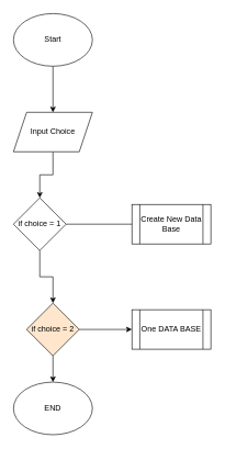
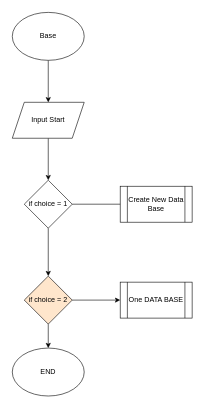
  <mxCell id="0" />
  <mxCell id="1" parent="0" />
  <mxCell id="2" value="Create New Data Base" style="shape=process;whiteSpace=wrap;html=1;backgroundOutline=1;" vertex="1" parent="1"><mxGeometry x="200" y="310" width="120" height="60" as="geometry" /></mxCell>
  <mxCell id="3" value="" style="edgeStyle=orthogonalEdgeStyle;rounded=0;orthogonalLoop=1;jettySize=auto;html=1;entryX=0.5;entryY=0;entryDx=0;entryDy=0;" edge="1" parent="1"><mxGeometry relative="1" as="geometry"><mxPoint x="90" y="40" as="sourcePoint" /><mxPoint x="90" y="70" as="targetPoint" /></mxGeometry></mxCell>
  <mxCell id="4" value="" style="edgeStyle=orthogonalEdgeStyle;rounded=0;orthogonalLoop=1;jettySize=auto;html=1;" edge="1" parent="1" source="5" target="8"><mxGeometry relative="1" as="geometry" /></mxCell>
- <mxCell id="5" value="Input Choice" style="shape=parallelogram;perimeter=parallelogramPerimeter;whiteSpace=wrap;html=1;fixedSize=1;" vertex="1" parent="1"><mxGeometry x="20" y="170" width="120" height="60" as="geometry" /></mxCell>
+ <mxCell id="5" value="Input Start" style="shape=parallelogram;perimeter=parallelogramPerimeter;whiteSpace=wrap;html=1;fixedSize=1;" vertex="1" parent="1"><mxGeometry x="20" y="170" width="120" height="60" as="geometry" /></mxCell>
  <mxCell id="6" value="" style="edgeStyle=orthogonalEdgeStyle;rounded=0;orthogonalLoop=1;jettySize=auto;html=1;endArrow=none;" edge="1" parent="1" source="8" target="2"><mxGeometry relative="1" as="geometry" /></mxCell>
  <mxCell id="7" value="" style="edgeStyle=orthogonalEdgeStyle;rounded=0;orthogonalLoop=1;jettySize=auto;html=1;" edge="1" parent="1" source="8" target="11"><mxGeometry relative="1" as="geometry" /></mxCell>
- <mxCell id="8" value="if choice = 1" style="rhombus;whiteSpace=wrap;html=1;" vertex="1" parent="1"><mxGeometry x="20" y="300" width="80" height="80" as="geometry" /></mxCell>
+ <mxCell id="8" value="if choice = 1" style="rhombus;whiteSpace=wrap;html=1;" vertex="1" parent="1"><mxGeometry x="40" y="300" width="80" height="80" as="geometry" /></mxCell>
  <mxCell id="9" value="" style="edgeStyle=orthogonalEdgeStyle;rounded=0;orthogonalLoop=1;jettySize=auto;html=1;" edge="1" parent="1" source="11" target="12"><mxGeometry relative="1" as="geometry" /></mxCell>
  <mxCell id="10" value="" style="edgeStyle=orthogonalEdgeStyle;rounded=0;orthogonalLoop=1;jettySize=auto;html=1;" edge="1" parent="1" source="11" target="13"><mxGeometry relative="1" as="geometry" /></mxCell>
  <mxCell id="11" value="if choice = 2" style="rhombus;whiteSpace=wrap;html=1;fillColor=#ffe6cc;" vertex="1" parent="1"><mxGeometry x="40" y="460" width="80" height="80" as="geometry" /></mxCell>
  <mxCell id="12" value="One DATA BASE" style="shape=process;whiteSpace=wrap;html=1;backgroundOutline=1;" vertex="1" parent="1"><mxGeometry x="200" y="470" width="120" height="60" as="geometry" /></mxCell>
  <mxCell id="13" value="END" style="ellipse;whiteSpace=wrap;html=1;" vertex="1" parent="1"><mxGeometry x="20" y="580" width="120" height="80" as="geometry" /></mxCell>
  <mxCell id="14" value="" style="edgeStyle=orthogonalEdgeStyle;rounded=0;orthogonalLoop=1;jettySize=auto;html=1;" edge="1" parent="1" source="15" target="5"><mxGeometry relative="1" as="geometry" /></mxCell>
- <mxCell id="15" value="Start" style="ellipse;whiteSpace=wrap;html=1;" vertex="1" parent="1"><mxGeometry x="20" y="20" width="120" height="80" as="geometry" /></mxCell>
+ <mxCell id="15" value="Base" style="ellipse;whiteSpace=wrap;html=1;" vertex="1" parent="1"><mxGeometry x="20" y="20" width="120" height="80" as="geometry" /></mxCell>
